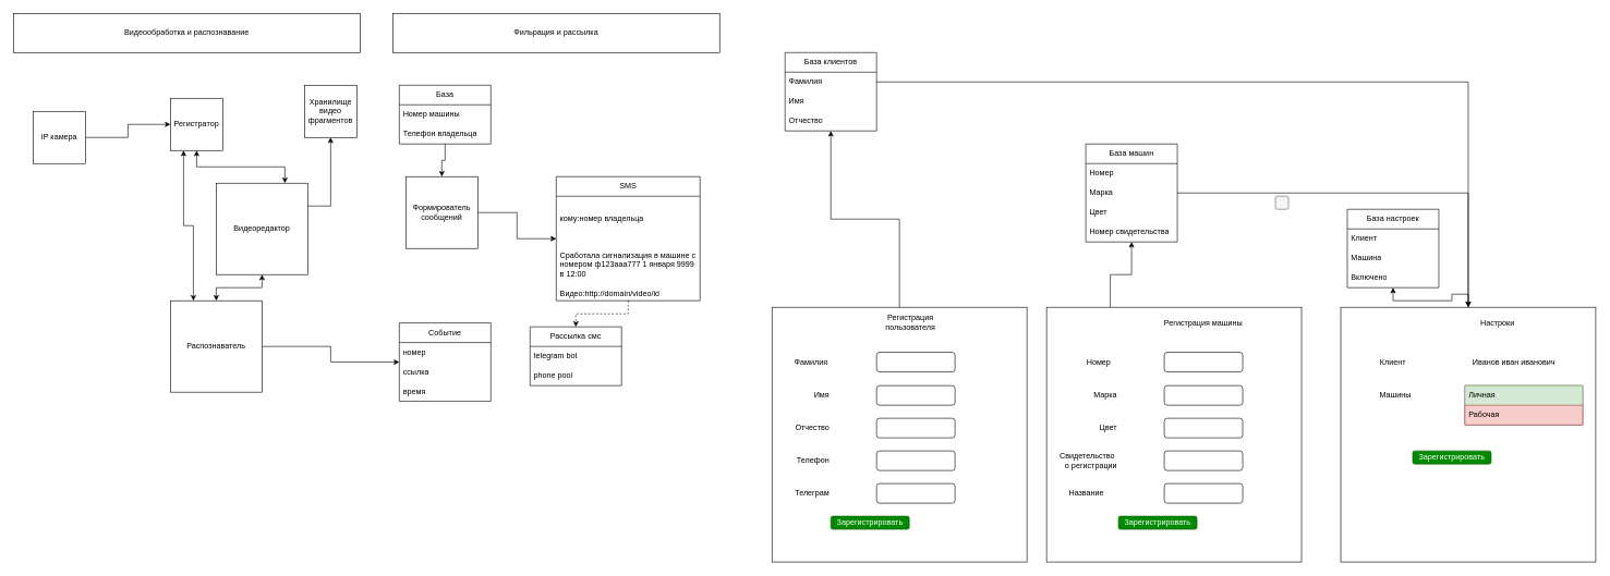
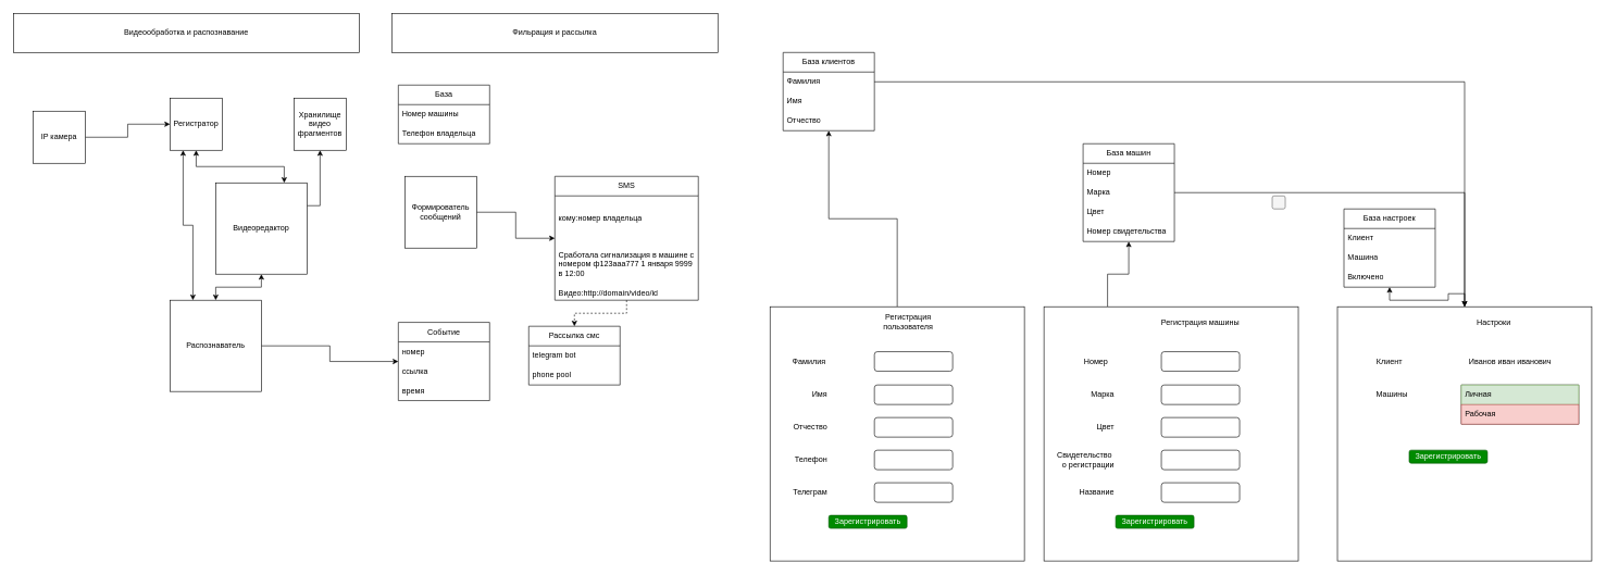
  <mxCell id="0" />
  <mxCell id="1" parent="0" />
  <mxCell id="2" style="edgeStyle=orthogonalEdgeStyle;rounded=0;orthogonalLoop=1;jettySize=auto;html=1;" parent="1" source="3" target="21" edge="1"><mxGeometry relative="1" as="geometry" /></mxCell>
  <mxCell id="3" value="Распознаватель" style="whiteSpace=wrap;html=1;aspect=fixed;" parent="1" vertex="1"><mxGeometry x="260" y="460" width="140" height="140" as="geometry" /></mxCell>
  <mxCell id="4" style="edgeStyle=orthogonalEdgeStyle;rounded=0;orthogonalLoop=1;jettySize=auto;html=1;dashed=1;" parent="1" source="5" target="9" edge="1"><mxGeometry relative="1" as="geometry" /></mxCell>
  <mxCell id="5" value="SMS" style="swimlane;fontStyle=0;childLayout=stackLayout;horizontal=1;startSize=30;horizontalStack=0;resizeParent=1;resizeParentMax=0;resizeLast=0;collapsible=1;marginBottom=0;whiteSpace=wrap;html=1;" parent="1" vertex="1"><mxGeometry x="850" y="270" width="220" height="190" as="geometry" /></mxCell>
  <mxCell id="6" value="кому:номер владельца" style="text;strokeColor=none;fillColor=none;align=left;verticalAlign=middle;spacingLeft=4;spacingRight=4;overflow=hidden;points=[[0,0.5],[1,0.5]];portConstraint=eastwest;rotatable=0;whiteSpace=wrap;html=1;" parent="5" vertex="1"><mxGeometry y="30" width="220" height="70" as="geometry" /></mxCell>
  <mxCell id="7" value="Сработала сигнализация в машине с номером ф123aaa777 1 января 9999 в 12:00" style="text;strokeColor=none;fillColor=none;align=left;verticalAlign=middle;spacingLeft=4;spacingRight=4;overflow=hidden;points=[[0,0.5],[1,0.5]];portConstraint=eastwest;rotatable=0;whiteSpace=wrap;html=1;" parent="5" vertex="1"><mxGeometry y="100" width="220" height="70" as="geometry" /></mxCell>
  <mxCell id="8" value="Видео:http://domain/video/id" style="text;strokeColor=none;fillColor=none;align=left;verticalAlign=middle;spacingLeft=4;spacingRight=4;overflow=hidden;points=[[0,0.5],[1,0.5]];portConstraint=eastwest;rotatable=0;whiteSpace=wrap;html=1;" parent="5" vertex="1"><mxGeometry y="170" width="220" height="20" as="geometry" /></mxCell>
  <mxCell id="9" value="Рассылка смс" style="swimlane;fontStyle=0;childLayout=stackLayout;horizontal=1;startSize=30;horizontalStack=0;resizeParent=1;resizeParentMax=0;resizeLast=0;collapsible=1;marginBottom=0;whiteSpace=wrap;html=1;" parent="1" vertex="1"><mxGeometry x="810" y="500" width="140" height="90" as="geometry" /></mxCell>
  <mxCell id="10" value="telegram bot" style="text;strokeColor=none;fillColor=none;align=left;verticalAlign=middle;spacingLeft=4;spacingRight=4;overflow=hidden;points=[[0,0.5],[1,0.5]];portConstraint=eastwest;rotatable=0;whiteSpace=wrap;html=1;" parent="9" vertex="1"><mxGeometry y="30" width="140" height="30" as="geometry" /></mxCell>
  <mxCell id="11" value="phone pool" style="text;strokeColor=none;fillColor=none;align=left;verticalAlign=middle;spacingLeft=4;spacingRight=4;overflow=hidden;points=[[0,0.5],[1,0.5]];portConstraint=eastwest;rotatable=0;whiteSpace=wrap;html=1;" parent="9" vertex="1"><mxGeometry y="60" width="140" height="30" as="geometry" /></mxCell>
  <mxCell id="12" style="edgeStyle=orthogonalEdgeStyle;rounded=0;orthogonalLoop=1;jettySize=auto;html=1;" parent="1" source="13" target="15" edge="1"><mxGeometry relative="1" as="geometry" /></mxCell>
  <mxCell id="13" value="IP камера" style="whiteSpace=wrap;html=1;aspect=fixed;" parent="1" vertex="1"><mxGeometry x="50" y="170" width="80" height="80" as="geometry" /></mxCell>
  <mxCell id="14" style="edgeStyle=orthogonalEdgeStyle;rounded=0;orthogonalLoop=1;jettySize=auto;html=1;exitX=0.25;exitY=1;exitDx=0;exitDy=0;entryX=0.25;entryY=0;entryDx=0;entryDy=0;startArrow=classic;startFill=1;" parent="1" source="15" target="3" edge="1"><mxGeometry relative="1" as="geometry" /></mxCell>
  <mxCell id="15" value="Регистратор" style="whiteSpace=wrap;html=1;aspect=fixed;" parent="1" vertex="1"><mxGeometry x="260" y="150" width="80" height="80" as="geometry" /></mxCell>
- <mxCell id="16" value="Хранилище видео фрагментов" style="whiteSpace=wrap;html=1;aspect=fixed;" parent="1" vertex="1"><mxGeometry x="465" y="130" width="80" height="80" as="geometry" /></mxCell>
+ <mxCell id="16" value="Хранилище видео фрагментов" style="whiteSpace=wrap;html=1;aspect=fixed;" parent="1" vertex="1"><mxGeometry x="450" y="150" width="80" height="80" as="geometry" /></mxCell>
  <mxCell id="17" style="edgeStyle=orthogonalEdgeStyle;rounded=0;orthogonalLoop=1;jettySize=auto;html=1;exitX=0.75;exitY=0;exitDx=0;exitDy=0;startArrow=classic;startFill=1;" parent="1" source="20" target="15" edge="1"><mxGeometry relative="1" as="geometry" /></mxCell>
  <mxCell id="18" style="edgeStyle=orthogonalEdgeStyle;rounded=0;orthogonalLoop=1;jettySize=auto;html=1;startArrow=classic;startFill=1;" parent="1" source="20" target="3" edge="1"><mxGeometry relative="1" as="geometry" /></mxCell>
  <mxCell id="19" style="edgeStyle=orthogonalEdgeStyle;rounded=0;orthogonalLoop=1;jettySize=auto;html=1;exitX=1;exitY=0.25;exitDx=0;exitDy=0;" parent="1" source="20" target="16" edge="1"><mxGeometry relative="1" as="geometry" /></mxCell>
  <mxCell id="20" value="Видеоредактор" style="whiteSpace=wrap;html=1;aspect=fixed;" parent="1" vertex="1"><mxGeometry x="330" y="280" width="140" height="140" as="geometry" /></mxCell>
  <mxCell id="21" value="Событие" style="swimlane;fontStyle=0;childLayout=stackLayout;horizontal=1;startSize=30;horizontalStack=0;resizeParent=1;resizeParentMax=0;resizeLast=0;collapsible=1;marginBottom=0;whiteSpace=wrap;html=1;" parent="1" vertex="1"><mxGeometry x="610" y="494" width="140" height="120" as="geometry" /></mxCell>
  <mxCell id="22" value="номер" style="text;strokeColor=none;fillColor=none;align=left;verticalAlign=middle;spacingLeft=4;spacingRight=4;overflow=hidden;points=[[0,0.5],[1,0.5]];portConstraint=eastwest;rotatable=0;whiteSpace=wrap;html=1;" parent="21" vertex="1"><mxGeometry y="30" width="140" height="30" as="geometry" /></mxCell>
  <mxCell id="23" value="ссылка" style="text;strokeColor=none;fillColor=none;align=left;verticalAlign=middle;spacingLeft=4;spacingRight=4;overflow=hidden;points=[[0,0.5],[1,0.5]];portConstraint=eastwest;rotatable=0;whiteSpace=wrap;html=1;" parent="21" vertex="1"><mxGeometry y="60" width="140" height="30" as="geometry" /></mxCell>
  <mxCell id="24" value="время" style="text;strokeColor=none;fillColor=none;align=left;verticalAlign=middle;spacingLeft=4;spacingRight=4;overflow=hidden;points=[[0,0.5],[1,0.5]];portConstraint=eastwest;rotatable=0;whiteSpace=wrap;html=1;" parent="21" vertex="1"><mxGeometry y="90" width="140" height="30" as="geometry" /></mxCell>
  <mxCell id="25" style="edgeStyle=orthogonalEdgeStyle;rounded=0;orthogonalLoop=1;jettySize=auto;html=1;" parent="1" source="26" target="5" edge="1"><mxGeometry relative="1" as="geometry" /></mxCell>
  <mxCell id="26" value="Формирователь сообщений" style="whiteSpace=wrap;html=1;aspect=fixed;" parent="1" vertex="1"><mxGeometry x="620" y="270" width="110" height="110" as="geometry" /></mxCell>
- <mxCell id="27" style="edgeStyle=orthogonalEdgeStyle;rounded=0;orthogonalLoop=1;jettySize=auto;html=1;" parent="1" source="28" target="26" edge="1"><mxGeometry relative="1" as="geometry" /></mxCell>
  <mxCell id="28" value="База" style="swimlane;fontStyle=0;childLayout=stackLayout;horizontal=1;startSize=30;horizontalStack=0;resizeParent=1;resizeParentMax=0;resizeLast=0;collapsible=1;marginBottom=0;whiteSpace=wrap;html=1;" parent="1" vertex="1"><mxGeometry x="610" y="130" width="140" height="90" as="geometry" /></mxCell>
  <mxCell id="29" value="Номер машины" style="text;strokeColor=none;fillColor=none;align=left;verticalAlign=middle;spacingLeft=4;spacingRight=4;overflow=hidden;points=[[0,0.5],[1,0.5]];portConstraint=eastwest;rotatable=0;whiteSpace=wrap;html=1;" parent="28" vertex="1"><mxGeometry y="30" width="140" height="30" as="geometry" /></mxCell>
  <mxCell id="30" value="Телефон владельца" style="text;strokeColor=none;fillColor=none;align=left;verticalAlign=middle;spacingLeft=4;spacingRight=4;overflow=hidden;points=[[0,0.5],[1,0.5]];portConstraint=eastwest;rotatable=0;whiteSpace=wrap;html=1;" parent="28" vertex="1"><mxGeometry y="60" width="140" height="30" as="geometry" /></mxCell>
  <mxCell id="31" value="Видеообработка и распознавание" style="rounded=0;whiteSpace=wrap;html=1;" parent="1" vertex="1"><mxGeometry x="20" y="20" width="530" height="60" as="geometry" /></mxCell>
  <mxCell id="32" value="Фильрация и рассылка" style="rounded=0;whiteSpace=wrap;html=1;" parent="1" vertex="1"><mxGeometry x="600" y="20" width="500" height="60" as="geometry" /></mxCell>
  <mxCell id="33" style="edgeStyle=orthogonalEdgeStyle;rounded=0;orthogonalLoop=1;jettySize=auto;html=1;startArrow=classic;startFill=1;endArrow=none;endFill=0;" parent="1" source="34" target="49" edge="1"><mxGeometry relative="1" as="geometry" /></mxCell>
  <mxCell id="34" value="База клиентов" style="swimlane;fontStyle=0;childLayout=stackLayout;horizontal=1;startSize=30;horizontalStack=0;resizeParent=1;resizeParentMax=0;resizeLast=0;collapsible=1;marginBottom=0;whiteSpace=wrap;html=1;" parent="1" vertex="1"><mxGeometry x="1200" width="140" height="120" as="geometry" y="80" /></mxCell>
  <mxCell id="35" value="Фамилия" style="text;strokeColor=none;fillColor=none;align=left;verticalAlign=middle;spacingLeft=4;spacingRight=4;overflow=hidden;points=[[0,0.5],[1,0.5]];portConstraint=eastwest;rotatable=0;whiteSpace=wrap;html=1;" parent="34" vertex="1"><mxGeometry y="30" width="140" height="30" as="geometry" /></mxCell>
  <mxCell id="36" value="Имя" style="text;strokeColor=none;fillColor=none;align=left;verticalAlign=middle;spacingLeft=4;spacingRight=4;overflow=hidden;points=[[0,0.5],[1,0.5]];portConstraint=eastwest;rotatable=0;whiteSpace=wrap;html=1;" parent="34" vertex="1"><mxGeometry y="60" width="140" height="30" as="geometry" /></mxCell>
  <mxCell id="37" value="Отчество" style="text;strokeColor=none;fillColor=none;align=left;verticalAlign=middle;spacingLeft=4;spacingRight=4;overflow=hidden;points=[[0,0.5],[1,0.5]];portConstraint=eastwest;rotatable=0;whiteSpace=wrap;html=1;" parent="34" vertex="1"><mxGeometry y="90" width="140" height="30" as="geometry" /></mxCell>
  <mxCell id="38" style="edgeStyle=orthogonalEdgeStyle;rounded=0;orthogonalLoop=1;jettySize=auto;html=1;entryX=0.25;entryY=0;entryDx=0;entryDy=0;endArrow=none;endFill=0;startArrow=classic;startFill=1;" parent="1" source="39" target="62" edge="1"><mxGeometry relative="1" as="geometry" /></mxCell>
  <mxCell id="39" value="База машин" style="swimlane;fontStyle=0;childLayout=stackLayout;horizontal=1;startSize=30;horizontalStack=0;resizeParent=1;resizeParentMax=0;resizeLast=0;collapsible=1;marginBottom=0;whiteSpace=wrap;html=1;" parent="1" vertex="1"><mxGeometry x="1660" y="220" width="140" height="150" as="geometry" /></mxCell>
  <mxCell id="40" value="Номер" style="text;strokeColor=none;fillColor=none;align=left;verticalAlign=middle;spacingLeft=4;spacingRight=4;overflow=hidden;points=[[0,0.5],[1,0.5]];portConstraint=eastwest;rotatable=0;whiteSpace=wrap;html=1;" parent="39" vertex="1"><mxGeometry y="30" width="140" height="30" as="geometry" /></mxCell>
  <mxCell id="41" value="Марка" style="text;strokeColor=none;fillColor=none;align=left;verticalAlign=middle;spacingLeft=4;spacingRight=4;overflow=hidden;points=[[0,0.5],[1,0.5]];portConstraint=eastwest;rotatable=0;whiteSpace=wrap;html=1;" parent="39" vertex="1"><mxGeometry y="60" width="140" height="30" as="geometry" /></mxCell>
  <mxCell id="42" value="Цвет" style="text;strokeColor=none;fillColor=none;align=left;verticalAlign=middle;spacingLeft=4;spacingRight=4;overflow=hidden;points=[[0,0.5],[1,0.5]];portConstraint=eastwest;rotatable=0;whiteSpace=wrap;html=1;" parent="39" vertex="1"><mxGeometry y="90" width="140" height="30" as="geometry" /></mxCell>
  <mxCell id="43" value="Номер свидетельства" style="text;strokeColor=none;fillColor=none;align=left;verticalAlign=middle;spacingLeft=4;spacingRight=4;overflow=hidden;points=[[0,0.5],[1,0.5]];portConstraint=eastwest;rotatable=0;whiteSpace=wrap;html=1;" parent="39" vertex="1"><mxGeometry y="120" width="140" height="30" as="geometry" /></mxCell>
  <mxCell id="44" style="edgeStyle=orthogonalEdgeStyle;rounded=0;orthogonalLoop=1;jettySize=auto;html=1;startArrow=classic;startFill=1;endArrow=none;endFill=0;" parent="1" source="45" target="73" edge="1"><mxGeometry relative="1" as="geometry" /></mxCell>
  <mxCell id="45" value="База настроек" style="swimlane;fontStyle=0;childLayout=stackLayout;horizontal=1;startSize=30;horizontalStack=0;resizeParent=1;resizeParentMax=0;resizeLast=0;collapsible=1;marginBottom=0;whiteSpace=wrap;html=1;" parent="1" vertex="1"><mxGeometry x="2060" y="320" width="140" height="120" as="geometry" /></mxCell>
  <mxCell id="46" value="Клиент" style="text;strokeColor=none;fillColor=none;align=left;verticalAlign=middle;spacingLeft=4;spacingRight=4;overflow=hidden;points=[[0,0.5],[1,0.5]];portConstraint=eastwest;rotatable=0;whiteSpace=wrap;html=1;" parent="45" vertex="1"><mxGeometry y="30" width="140" height="30" as="geometry" /></mxCell>
  <mxCell id="47" value="Машина" style="text;strokeColor=none;fillColor=none;align=left;verticalAlign=middle;spacingLeft=4;spacingRight=4;overflow=hidden;points=[[0,0.5],[1,0.5]];portConstraint=eastwest;rotatable=0;whiteSpace=wrap;html=1;" parent="45" vertex="1"><mxGeometry y="60" width="140" height="30" as="geometry" /></mxCell>
  <mxCell id="48" value="Включено" style="text;strokeColor=none;fillColor=none;align=left;verticalAlign=middle;spacingLeft=4;spacingRight=4;overflow=hidden;points=[[0,0.5],[1,0.5]];portConstraint=eastwest;rotatable=0;whiteSpace=wrap;html=1;" parent="45" vertex="1"><mxGeometry y="90" width="140" height="30" as="geometry" /></mxCell>
  <mxCell id="49" value="" style="whiteSpace=wrap;html=1;aspect=fixed;" parent="1" vertex="1"><mxGeometry x="1180" y="470" width="390" height="390" as="geometry" /></mxCell>
  <mxCell id="50" value="Регистрация пользователя" style="text;html=1;align=center;verticalAlign=middle;whiteSpace=wrap;rounded=0;" parent="1" vertex="1"><mxGeometry x="1334" y="479" width="116" height="30" as="geometry" /></mxCell>
  <mxCell id="51" value="" style="rounded=1;whiteSpace=wrap;html=1;" parent="1" vertex="1"><mxGeometry x="1340" y="539" width="120" height="30" as="geometry" /></mxCell>
  <mxCell id="52" value="" style="rounded=1;whiteSpace=wrap;html=1;" parent="1" vertex="1"><mxGeometry x="1340" y="590" width="120" height="30" as="geometry" /></mxCell>
  <mxCell id="53" value="" style="rounded=1;whiteSpace=wrap;html=1;" parent="1" vertex="1"><mxGeometry x="1340" y="640" width="120" height="30" as="geometry" /></mxCell>
  <mxCell id="54" value="Фамилия&lt;span style=&quot;color: rgba(0, 0, 0, 0); font-family: monospace; font-size: 0px; text-align: start; text-wrap: nowrap;&quot;&gt;%3CmxGraphModel%3E%3Croot%3E%3CmxCell%20id%3D%220%22%2F%3E%3CmxCell%20id%3D%221%22%20parent%3D%220%22%2F%3E%3CmxCell%20id%3D%222%22%20value%3D%22%22%20style%3D%22rounded%3D1%3BwhiteSpace%3Dwrap%3Bhtml%3D1%3B%22%20vertex%3D%221%22%20parent%3D%221%22%3E%3CmxGeometry%20x%3D%221380%22%20y%3D%22510%22%20width%3D%22120%22%20height%3D%2230%22%20as%3D%22geometry%22%2F%3E%3C%2FmxCell%3E%3C%2Froot%3E%3C%2FmxGraphModel%3E&lt;/span&gt;" style="text;html=1;align=center;verticalAlign=middle;whiteSpace=wrap;rounded=0;" parent="1" vertex="1"><mxGeometry x="1210" y="539" width="60" height="30" as="geometry" /></mxCell>
  <mxCell id="55" value="Имя" style="text;html=1;align=right;verticalAlign=middle;whiteSpace=wrap;rounded=0;glass=0;" parent="1" vertex="1"><mxGeometry x="1210" y="590" width="60" height="30" as="geometry" /></mxCell>
  <mxCell id="56" value="Отчество" style="text;html=1;align=right;verticalAlign=middle;whiteSpace=wrap;rounded=0;" parent="1" vertex="1"><mxGeometry x="1210" y="640" width="60" height="30" as="geometry" /></mxCell>
  <mxCell id="57" value="" style="rounded=1;whiteSpace=wrap;html=1;" parent="1" vertex="1"><mxGeometry x="1340" y="690" width="120" height="30" as="geometry" /></mxCell>
  <mxCell id="58" value="Телефон" style="text;html=1;align=right;verticalAlign=middle;whiteSpace=wrap;rounded=0;" parent="1" vertex="1"><mxGeometry x="1210" y="690" width="60" height="30" as="geometry" /></mxCell>
  <mxCell id="59" value="" style="rounded=1;whiteSpace=wrap;html=1;" parent="1" vertex="1"><mxGeometry x="1340" y="740" width="120" height="30" as="geometry" /></mxCell>
  <mxCell id="60" value="Телеграм" style="text;html=1;align=right;verticalAlign=middle;whiteSpace=wrap;rounded=0;" parent="1" vertex="1"><mxGeometry x="1210" y="740" width="60" height="30" as="geometry" /></mxCell>
  <mxCell id="61" value="Зарегистрировать" style="rounded=1;whiteSpace=wrap;html=1;fillColor=#008a00;strokeColor=#005700;fontColor=#ffffff;" parent="1" vertex="1"><mxGeometry x="1270" y="790" width="120" height="20" as="geometry" /></mxCell>
  <mxCell id="62" value="" style="whiteSpace=wrap;html=1;aspect=fixed;" parent="1" vertex="1"><mxGeometry x="1600" y="470" width="390" height="390" as="geometry" /></mxCell>
  <mxCell id="63" value="Регистрация машины" style="text;html=1;align=center;verticalAlign=middle;whiteSpace=wrap;rounded=0;" parent="1" vertex="1"><mxGeometry x="1770" y="479" width="140" height="30" as="geometry" /></mxCell>
  <mxCell id="64" value="" style="rounded=1;whiteSpace=wrap;html=1;" parent="1" vertex="1"><mxGeometry x="1780" y="539" width="120" height="30" as="geometry" /></mxCell>
  <mxCell id="65" value="" style="rounded=1;whiteSpace=wrap;html=1;" parent="1" vertex="1"><mxGeometry x="1780" y="590" width="120" height="30" as="geometry" /></mxCell>
  <mxCell id="66" value="" style="rounded=1;whiteSpace=wrap;html=1;" parent="1" vertex="1"><mxGeometry x="1780" y="640" width="120" height="30" as="geometry" /></mxCell>
  <mxCell id="67" value="Номер" style="text;html=1;align=center;verticalAlign=middle;whiteSpace=wrap;rounded=0;" parent="1" vertex="1"><mxGeometry x="1650" y="539" width="60" height="30" as="geometry" /></mxCell>
  <mxCell id="68" value="Марка" style="text;html=1;align=right;verticalAlign=middle;whiteSpace=wrap;rounded=0;glass=0;" parent="1" vertex="1"><mxGeometry x="1650" y="590" width="60" height="30" as="geometry" /></mxCell>
  <mxCell id="69" value="Цвет" style="text;html=1;align=right;verticalAlign=middle;whiteSpace=wrap;rounded=0;" parent="1" vertex="1"><mxGeometry x="1650" y="640" width="60" height="30" as="geometry" /></mxCell>
  <mxCell id="70" value="" style="rounded=1;whiteSpace=wrap;html=1;" parent="1" vertex="1"><mxGeometry x="1780" y="690" width="120" height="30" as="geometry" /></mxCell>
  <mxCell id="71" value="Свидетельство&amp;nbsp; о регистрации" style="text;html=1;align=right;verticalAlign=middle;whiteSpace=wrap;rounded=0;" parent="1" vertex="1"><mxGeometry x="1650" y="690" width="60" height="30" as="geometry" /></mxCell>
  <mxCell id="72" value="Зарегистрировать" style="rounded=1;whiteSpace=wrap;html=1;fillColor=#008a00;strokeColor=#005700;fontColor=#ffffff;" parent="1" vertex="1"><mxGeometry x="1710" y="790" width="120" height="20" as="geometry" /></mxCell>
  <mxCell id="73" value="" style="whiteSpace=wrap;html=1;aspect=fixed;" parent="1" vertex="1"><mxGeometry x="2050" y="470" width="390" height="390" as="geometry" /></mxCell>
  <mxCell id="74" value="Настроки" style="text;html=1;align=center;verticalAlign=middle;whiteSpace=wrap;rounded=0;" parent="1" vertex="1"><mxGeometry x="2220" y="479" width="140" height="30" as="geometry" /></mxCell>
  <mxCell id="75" value="Клиент" style="text;html=1;align=center;verticalAlign=middle;whiteSpace=wrap;rounded=0;" parent="1" vertex="1"><mxGeometry x="2100" y="539" width="60" height="30" as="geometry" /></mxCell>
  <mxCell id="76" value="Машины" style="text;html=1;align=right;verticalAlign=middle;whiteSpace=wrap;rounded=0;glass=0;" parent="1" vertex="1"><mxGeometry x="2100" y="590" width="60" height="30" as="geometry" /></mxCell>
  <mxCell id="77" value="Зарегистрировать" style="rounded=1;whiteSpace=wrap;html=1;fillColor=#008a00;strokeColor=#005700;fontColor=#ffffff;" parent="1" vertex="1"><mxGeometry x="2160" y="690" width="120" height="20" as="geometry" /></mxCell>
  <mxCell id="78" value="Иванов иван иванович" style="text;html=1;align=center;verticalAlign=middle;whiteSpace=wrap;rounded=0;" parent="1" vertex="1"><mxGeometry x="2220" y="539" width="190" height="30" as="geometry" /></mxCell>
  <mxCell id="79" value="" style="swimlane;fontStyle=0;childLayout=stackLayout;horizontal=1;startSize=0;horizontalStack=0;resizeParent=1;resizeParentMax=0;resizeLast=0;collapsible=1;marginBottom=0;whiteSpace=wrap;html=1;" parent="1" vertex="1"><mxGeometry x="2240" y="590" width="180" height="60" as="geometry" /></mxCell>
  <mxCell id="80" value="Личная" style="text;strokeColor=#82b366;fillColor=#d5e8d4;align=left;verticalAlign=middle;spacingLeft=4;spacingRight=4;overflow=hidden;points=[[0,0.5],[1,0.5]];portConstraint=eastwest;rotatable=0;whiteSpace=wrap;html=1;" parent="79" vertex="1"><mxGeometry width="180" height="30" as="geometry" /></mxCell>
  <mxCell id="81" value="Рабочая" style="text;strokeColor=#b85450;fillColor=#f8cecc;align=left;verticalAlign=middle;spacingLeft=4;spacingRight=4;overflow=hidden;points=[[0,0.5],[1,0.5]];portConstraint=eastwest;rotatable=0;whiteSpace=wrap;html=1;" parent="79" vertex="1"><mxGeometry y="30" width="180" height="30" as="geometry" /></mxCell>
  <mxCell id="82" value="" style="whiteSpace=wrap;html=1;aspect=fixed;fillColor=#f5f5f5;fontColor=#333333;strokeColor=#666666;rounded=1;shadow=0;glass=0;" parent="1" vertex="1"><mxGeometry x="1950" y="300" width="20" height="20" as="geometry" /></mxCell>
  <mxCell id="83" style="edgeStyle=orthogonalEdgeStyle;rounded=0;orthogonalLoop=1;jettySize=auto;html=1;" parent="1" source="41" target="73" edge="1"><mxGeometry relative="1" as="geometry" /></mxCell>
  <mxCell id="84" style="edgeStyle=orthogonalEdgeStyle;rounded=0;orthogonalLoop=1;jettySize=auto;html=1;" parent="1" source="35" target="73" edge="1"><mxGeometry relative="1" as="geometry" /></mxCell>
  <mxCell id="85" value="" style="rounded=1;whiteSpace=wrap;html=1;" parent="1" vertex="1"><mxGeometry x="1780" y="740" width="120" height="30" as="geometry" /></mxCell>
- <mxCell id="86" value="Название" style="text;html=1;align=right;verticalAlign=middle;whiteSpace=wrap;rounded=0;" parent="1" vertex="1"><mxGeometry x="1630" y="740" width="60" height="30" as="geometry" /></mxCell>
+ <mxCell id="86" value="Название" style="text;html=1;align=right;verticalAlign=middle;whiteSpace=wrap;rounded=0;" parent="1" vertex="1"><mxGeometry x="1650" y="740" width="60" height="30" as="geometry" /></mxCell>
